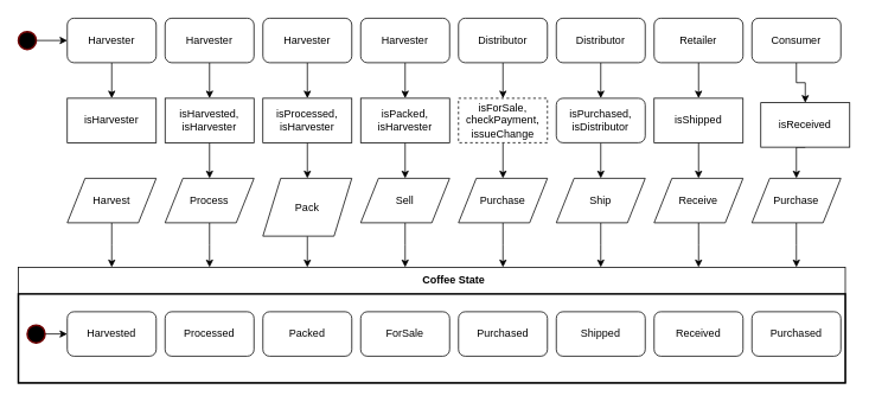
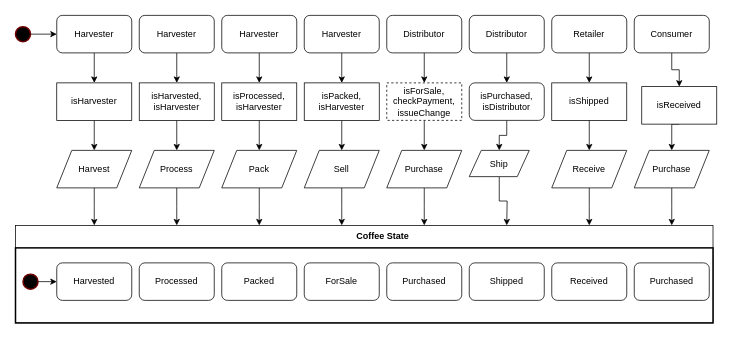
  <mxCell id="0" />
  <mxCell id="1" parent="0" />
  <mxCell id="2" value="" style="rounded=0;whiteSpace=wrap;html=1;" vertex="1" parent="1"><mxGeometry x="20" y="300" width="930" height="130" as="geometry" /></mxCell>
  <mxCell id="3" value="" style="rounded=0;whiteSpace=wrap;html=1;strokeWidth=2;" vertex="1" parent="1"><mxGeometry x="20" y="330" width="930" height="100" as="geometry" /></mxCell>
  <mxCell id="4" style="edgeStyle=orthogonalEdgeStyle;rounded=0;orthogonalLoop=1;jettySize=auto;html=1;exitX=0.5;exitY=1;exitDx=0;exitDy=0;entryX=0.5;entryY=0;entryDx=0;entryDy=0;" edge="1" parent="1" source="5" target="29"><mxGeometry relative="1" as="geometry" /></mxCell>
  <mxCell id="5" value="Harvester" style="rounded=1;whiteSpace=wrap;html=1;" vertex="1" parent="1"><mxGeometry x="75" y="20" width="100" height="50" as="geometry" /></mxCell>
  <mxCell id="6" style="edgeStyle=orthogonalEdgeStyle;rounded=0;orthogonalLoop=1;jettySize=auto;html=1;exitX=0.5;exitY=1;exitDx=0;exitDy=0;entryX=0.5;entryY=0;entryDx=0;entryDy=0;" edge="1" parent="1" source="7" target="33"><mxGeometry relative="1" as="geometry" /></mxCell>
  <mxCell id="7" value="Harvester" style="rounded=1;whiteSpace=wrap;html=1;" vertex="1" parent="1"><mxGeometry x="185" y="20" width="100" height="50" as="geometry" /></mxCell>
  <mxCell id="8" style="edgeStyle=orthogonalEdgeStyle;rounded=0;orthogonalLoop=1;jettySize=auto;html=1;exitX=0.5;exitY=1;exitDx=0;exitDy=0;entryX=0.5;entryY=0;entryDx=0;entryDy=0;" edge="1" parent="1" source="9" target="35"><mxGeometry relative="1" as="geometry" /></mxCell>
  <mxCell id="9" value="Harvester" style="rounded=1;whiteSpace=wrap;html=1;" vertex="1" parent="1"><mxGeometry x="295" y="20" width="100" height="50" as="geometry" /></mxCell>
  <mxCell id="10" style="edgeStyle=orthogonalEdgeStyle;rounded=0;orthogonalLoop=1;jettySize=auto;html=1;exitX=0.5;exitY=1;exitDx=0;exitDy=0;entryX=0.5;entryY=0;entryDx=0;entryDy=0;" edge="1" parent="1" source="11" target="37"><mxGeometry relative="1" as="geometry" /></mxCell>
  <mxCell id="11" value="Harvester" style="rounded=1;whiteSpace=wrap;html=1;" vertex="1" parent="1"><mxGeometry x="405" y="20" width="100" height="50" as="geometry" /></mxCell>
  <mxCell id="12" value="Harvested" style="rounded=1;whiteSpace=wrap;html=1;" vertex="1" parent="1"><mxGeometry x="75" y="350" width="100" height="50" as="geometry" /></mxCell>
  <mxCell id="13" value="Processed" style="rounded=1;whiteSpace=wrap;html=1;" vertex="1" parent="1"><mxGeometry x="185" y="350" width="100" height="50" as="geometry" /></mxCell>
  <mxCell id="14" value="Packed" style="rounded=1;whiteSpace=wrap;html=1;" vertex="1" parent="1"><mxGeometry x="295" y="350" width="100" height="50" as="geometry" /></mxCell>
  <mxCell id="15" value="ForSale" style="rounded=1;whiteSpace=wrap;html=1;" vertex="1" parent="1"><mxGeometry x="405" y="350" width="100" height="50" as="geometry" /></mxCell>
  <mxCell id="16" style="edgeStyle=orthogonalEdgeStyle;rounded=0;orthogonalLoop=1;jettySize=auto;html=1;exitX=0.5;exitY=1;exitDx=0;exitDy=0;entryX=0.5;entryY=0;entryDx=0;entryDy=0;" edge="1" parent="1" source="17" target="31"><mxGeometry relative="1" as="geometry" /></mxCell>
  <mxCell id="17" value="Distributor" style="rounded=1;whiteSpace=wrap;html=1;" vertex="1" parent="1"><mxGeometry x="515" y="20" width="100" height="50" as="geometry" /></mxCell>
  <mxCell id="18" value="Purchased" style="rounded=1;whiteSpace=wrap;html=1;" vertex="1" parent="1"><mxGeometry x="515" y="350" width="100" height="50" as="geometry" /></mxCell>
  <mxCell id="19" style="edgeStyle=orthogonalEdgeStyle;rounded=0;orthogonalLoop=1;jettySize=auto;html=1;exitX=0.5;exitY=1;exitDx=0;exitDy=0;entryX=0.5;entryY=0;entryDx=0;entryDy=0;" edge="1" parent="1" source="20" target="39"><mxGeometry relative="1" as="geometry" /></mxCell>
  <mxCell id="20" value="Distributor" style="rounded=1;whiteSpace=wrap;html=1;" vertex="1" parent="1"><mxGeometry x="625" y="20" width="100" height="50" as="geometry" /></mxCell>
  <mxCell id="21" value="Shipped" style="rounded=1;whiteSpace=wrap;html=1;" vertex="1" parent="1"><mxGeometry x="625" y="350" width="100" height="50" as="geometry" /></mxCell>
  <mxCell id="22" style="edgeStyle=orthogonalEdgeStyle;rounded=0;orthogonalLoop=1;jettySize=auto;html=1;exitX=0.5;exitY=1;exitDx=0;exitDy=0;entryX=0.5;entryY=0;entryDx=0;entryDy=0;" edge="1" parent="1" source="23" target="41"><mxGeometry relative="1" as="geometry" /></mxCell>
  <mxCell id="23" value="Retailer" style="rounded=1;whiteSpace=wrap;html=1;" vertex="1" parent="1"><mxGeometry x="735" y="20" width="100" height="50" as="geometry" /></mxCell>
  <mxCell id="24" value="Received" style="rounded=1;whiteSpace=wrap;html=1;" vertex="1" parent="1"><mxGeometry x="735" y="350" width="100" height="50" as="geometry" /></mxCell>
  <mxCell id="25" style="edgeStyle=orthogonalEdgeStyle;rounded=0;orthogonalLoop=1;jettySize=auto;html=1;exitX=0.5;exitY=1;exitDx=0;exitDy=0;" edge="1" parent="1" source="26" target="43"><mxGeometry relative="1" as="geometry" /></mxCell>
  <mxCell id="26" value="Consumer" style="rounded=1;whiteSpace=wrap;html=1;" vertex="1" parent="1"><mxGeometry x="845" y="20" width="100" height="50" as="geometry" /></mxCell>
  <mxCell id="27" value="Purchased" style="rounded=1;whiteSpace=wrap;html=1;" vertex="1" parent="1"><mxGeometry x="845" y="350" width="100" height="50" as="geometry" /></mxCell>
+ <mxCell id="28" style="edgeStyle=orthogonalEdgeStyle;rounded=0;orthogonalLoop=1;jettySize=auto;html=1;exitX=0.5;exitY=1;exitDx=0;exitDy=0;entryX=0.5;entryY=0;entryDx=0;entryDy=0;" edge="1" parent="1" source="29" target="45"><mxGeometry relative="1" as="geometry" /></mxCell>
  <mxCell id="29" value="isHarvester" style="rounded=0;whiteSpace=wrap;html=1;" vertex="1" parent="1"><mxGeometry x="75" y="110" width="100" height="50" as="geometry" /></mxCell>
  <mxCell id="30" style="edgeStyle=orthogonalEdgeStyle;rounded=0;orthogonalLoop=1;jettySize=auto;html=1;exitX=0.5;exitY=1;exitDx=0;exitDy=0;entryX=0.5;entryY=0;entryDx=0;entryDy=0;" edge="1" parent="1" source="31" target="53"><mxGeometry relative="1" as="geometry" /></mxCell>
  <mxCell id="31" value="isForSale, checkPayment, issueChange" style="rounded=0;whiteSpace=wrap;html=1;dashed=1;" vertex="1" parent="1"><mxGeometry x="515" y="110" width="100" height="50" as="geometry" /></mxCell>
  <mxCell id="32" style="edgeStyle=orthogonalEdgeStyle;rounded=0;orthogonalLoop=1;jettySize=auto;html=1;exitX=0.5;exitY=1;exitDx=0;exitDy=0;" edge="1" parent="1" source="33" target="47"><mxGeometry relative="1" as="geometry" /></mxCell>
  <mxCell id="33" value="isHarvested, isHarvester" style="rounded=0;whiteSpace=wrap;html=1;" vertex="1" parent="1"><mxGeometry x="185" y="110" width="100" height="50" as="geometry" /></mxCell>
  <mxCell id="34" style="edgeStyle=orthogonalEdgeStyle;rounded=0;orthogonalLoop=1;jettySize=auto;html=1;exitX=0.5;exitY=1;exitDx=0;exitDy=0;entryX=0.5;entryY=0;entryDx=0;entryDy=0;" edge="1" parent="1" source="35" target="49"><mxGeometry relative="1" as="geometry" /></mxCell>
  <mxCell id="35" value="isProcessed, isHarvester" style="rounded=0;whiteSpace=wrap;html=1;" vertex="1" parent="1"><mxGeometry x="295" y="110" width="100" height="50" as="geometry" /></mxCell>
  <mxCell id="36" style="edgeStyle=orthogonalEdgeStyle;rounded=0;orthogonalLoop=1;jettySize=auto;html=1;exitX=0.5;exitY=1;exitDx=0;exitDy=0;entryX=0.5;entryY=0;entryDx=0;entryDy=0;" edge="1" parent="1" source="37" target="51"><mxGeometry relative="1" as="geometry" /></mxCell>
  <mxCell id="37" value="isPacked, isHarvester" style="rounded=0;whiteSpace=wrap;html=1;" vertex="1" parent="1"><mxGeometry x="405" y="110" width="100" height="50" as="geometry" /></mxCell>
  <mxCell id="38" style="edgeStyle=orthogonalEdgeStyle;rounded=0;orthogonalLoop=1;jettySize=auto;html=1;exitX=0.5;exitY=1;exitDx=0;exitDy=0;entryX=0.5;entryY=0;entryDx=0;entryDy=0;" edge="1" parent="1" source="39" target="55"><mxGeometry relative="1" as="geometry" /></mxCell>
  <mxCell id="39" value="isPurchased, isDistributor" style="whiteSpace=wrap;html=1;rounded=1;" vertex="1" parent="1"><mxGeometry x="625" y="110" width="100" height="50" as="geometry" /></mxCell>
  <mxCell id="40" style="edgeStyle=orthogonalEdgeStyle;rounded=0;orthogonalLoop=1;jettySize=auto;html=1;exitX=0.5;exitY=1;exitDx=0;exitDy=0;entryX=0.5;entryY=0;entryDx=0;entryDy=0;" edge="1" parent="1" source="41" target="57"><mxGeometry relative="1" as="geometry" /></mxCell>
  <mxCell id="41" value="isShipped&lt;span style=&quot;color: rgba(0 , 0 , 0 , 0) ; font-family: monospace ; font-size: 0px&quot;&gt;%3CmxGraphModel%3E%3Croot%3E%3CmxCell%20id%3D%220%22%2F%3E%3CmxCell%20id%3D%221%22%20parent%3D%220%22%2F%3E%3CmxCell%20id%3D%222%22%20value%3D%22isForSale%22%20style%3D%22rounded%3D0%3BwhiteSpace%3Dwrap%3Bhtml%3D1%3B%22%20vertex%3D%221%22%20parent%3D%221%22%3E%3CmxGeometry%20x%3D%22505%22%20y%3D%22580%22%20width%3D%22100%22%20height%3D%2250%22%20as%3D%22geometry%22%2F%3E%3C%2FmxCell%3E%3C%2Froot%3E%3C%2FmxGraphModel%3E&lt;/span&gt;" style="rounded=0;whiteSpace=wrap;html=1;" vertex="1" parent="1"><mxGeometry x="735" y="110" width="100" height="50" as="geometry" /></mxCell>
  <mxCell id="42" style="edgeStyle=orthogonalEdgeStyle;rounded=0;orthogonalLoop=1;jettySize=auto;html=1;exitX=0.5;exitY=1;exitDx=0;exitDy=0;entryX=0.5;entryY=0;entryDx=0;entryDy=0;" edge="1" parent="1" source="43" target="59"><mxGeometry relative="1" as="geometry" /></mxCell>
  <mxCell id="43" value="isReceived" style="rounded=0;whiteSpace=wrap;html=1;" vertex="1" parent="1"><mxGeometry x="855" y="115" width="100" height="50" as="geometry" /></mxCell>
  <mxCell id="44" style="edgeStyle=orthogonalEdgeStyle;rounded=0;orthogonalLoop=1;jettySize=auto;html=1;exitX=0.5;exitY=1;exitDx=0;exitDy=0;" edge="1" parent="1" source="45"><mxGeometry relative="1" as="geometry"><mxPoint x="125" y="300" as="targetPoint" /></mxGeometry></mxCell>
  <mxCell id="45" value="Harvest" style="shape=parallelogram;perimeter=parallelogramPerimeter;whiteSpace=wrap;html=1;" vertex="1" parent="1"><mxGeometry x="75" y="200" width="100" height="50" as="geometry" /></mxCell>
  <mxCell id="46" style="edgeStyle=orthogonalEdgeStyle;rounded=0;orthogonalLoop=1;jettySize=auto;html=1;exitX=0.5;exitY=1;exitDx=0;exitDy=0;" edge="1" parent="1" source="47"><mxGeometry relative="1" as="geometry"><mxPoint x="235" y="300" as="targetPoint" /></mxGeometry></mxCell>
  <mxCell id="47" value="Process" style="shape=parallelogram;perimeter=parallelogramPerimeter;whiteSpace=wrap;html=1;" vertex="1" parent="1"><mxGeometry x="185" y="200" width="100" height="50" as="geometry" /></mxCell>
  <mxCell id="48" style="edgeStyle=orthogonalEdgeStyle;rounded=0;orthogonalLoop=1;jettySize=auto;html=1;exitX=0.5;exitY=1;exitDx=0;exitDy=0;" edge="1" parent="1" source="49"><mxGeometry relative="1" as="geometry"><mxPoint x="345" y="300" as="targetPoint" /></mxGeometry></mxCell>
- <mxCell id="49" value="Pack" style="shape=parallelogram;perimeter=parallelogramPerimeter;whiteSpace=wrap;html=1;" vertex="1" parent="1"><mxGeometry x="295" y="200" width="100" height="65" as="geometry" /></mxCell>
+ <mxCell id="49" value="Pack" style="shape=parallelogram;perimeter=parallelogramPerimeter;whiteSpace=wrap;html=1;" vertex="1" parent="1"><mxGeometry x="295" y="200" width="100" height="50" as="geometry" /></mxCell>
  <mxCell id="50" style="edgeStyle=orthogonalEdgeStyle;rounded=0;orthogonalLoop=1;jettySize=auto;html=1;exitX=0.5;exitY=1;exitDx=0;exitDy=0;" edge="1" parent="1" source="51"><mxGeometry relative="1" as="geometry"><mxPoint x="455" y="300" as="targetPoint" /></mxGeometry></mxCell>
  <mxCell id="51" value="Sell" style="shape=parallelogram;perimeter=parallelogramPerimeter;whiteSpace=wrap;html=1;" vertex="1" parent="1"><mxGeometry x="405" y="200" width="100" height="50" as="geometry" /></mxCell>
  <mxCell id="52" style="edgeStyle=orthogonalEdgeStyle;rounded=0;orthogonalLoop=1;jettySize=auto;html=1;exitX=0.5;exitY=1;exitDx=0;exitDy=0;" edge="1" parent="1" source="53"><mxGeometry relative="1" as="geometry"><mxPoint x="565" y="300" as="targetPoint" /></mxGeometry></mxCell>
  <mxCell id="53" value="Purchase" style="shape=parallelogram;perimeter=parallelogramPerimeter;whiteSpace=wrap;html=1;" vertex="1" parent="1"><mxGeometry x="515" y="200" width="100" height="50" as="geometry" /></mxCell>
  <mxCell id="54" style="edgeStyle=orthogonalEdgeStyle;rounded=0;orthogonalLoop=1;jettySize=auto;html=1;exitX=0.5;exitY=1;exitDx=0;exitDy=0;" edge="1" parent="1" source="55"><mxGeometry relative="1" as="geometry"><mxPoint x="675" y="300" as="targetPoint" /></mxGeometry></mxCell>
- <mxCell id="55" value="Ship" style="shape=parallelogram;perimeter=parallelogramPerimeter;whiteSpace=wrap;html=1;" vertex="1" parent="1"><mxGeometry x="625" y="200" width="100" height="50" as="geometry" /></mxCell>
+ <mxCell id="55" value="Ship" style="shape=parallelogram;perimeter=parallelogramPerimeter;whiteSpace=wrap;html=1;" vertex="1" parent="1"><mxGeometry x="625" y="200" width="80" height="35" as="geometry" /></mxCell>
  <mxCell id="56" style="edgeStyle=orthogonalEdgeStyle;rounded=0;orthogonalLoop=1;jettySize=auto;html=1;exitX=0.5;exitY=1;exitDx=0;exitDy=0;" edge="1" parent="1" source="57"><mxGeometry relative="1" as="geometry"><mxPoint x="785" y="300" as="targetPoint" /></mxGeometry></mxCell>
  <mxCell id="57" value="Receive" style="shape=parallelogram;perimeter=parallelogramPerimeter;whiteSpace=wrap;html=1;" vertex="1" parent="1"><mxGeometry x="735" y="200" width="100" height="50" as="geometry" /></mxCell>
  <mxCell id="58" style="edgeStyle=orthogonalEdgeStyle;rounded=0;orthogonalLoop=1;jettySize=auto;html=1;exitX=0.5;exitY=1;exitDx=0;exitDy=0;" edge="1" parent="1" source="59"><mxGeometry relative="1" as="geometry"><mxPoint x="895" y="300" as="targetPoint" /></mxGeometry></mxCell>
  <mxCell id="59" value="Purchase" style="shape=parallelogram;perimeter=parallelogramPerimeter;whiteSpace=wrap;html=1;" vertex="1" parent="1"><mxGeometry x="845" y="200" width="100" height="50" as="geometry" /></mxCell>
  <mxCell id="60" value="&lt;b&gt;Coffee State&lt;/b&gt;" style="text;html=1;strokeColor=none;fillColor=none;align=center;verticalAlign=middle;whiteSpace=wrap;rounded=0;" vertex="1" parent="1"><mxGeometry x="430" y="300" width="160" height="30" as="geometry" /></mxCell>
  <mxCell id="61" style="edgeStyle=orthogonalEdgeStyle;rounded=0;orthogonalLoop=1;jettySize=auto;html=1;exitX=1;exitY=0.5;exitDx=0;exitDy=0;exitPerimeter=0;entryX=0;entryY=0.5;entryDx=0;entryDy=0;" edge="1" parent="1" source="62" target="5"><mxGeometry relative="1" as="geometry" /></mxCell>
  <mxCell id="62" value="" style="verticalLabelPosition=bottom;verticalAlign=top;html=1;shape=mxgraph.flowchart.on-page_reference;strokeWidth=2;strokeColor=#6F0000;fontColor=#ffffff;fillColor=#000000;" vertex="1" parent="1"><mxGeometry x="20" y="35" width="20" height="20" as="geometry" /></mxCell>
  <mxCell id="63" style="edgeStyle=orthogonalEdgeStyle;rounded=0;orthogonalLoop=1;jettySize=auto;html=1;exitX=1;exitY=0.5;exitDx=0;exitDy=0;exitPerimeter=0;entryX=0;entryY=0.5;entryDx=0;entryDy=0;" edge="1" parent="1" source="64" target="12"><mxGeometry relative="1" as="geometry" /></mxCell>
  <mxCell id="64" value="" style="verticalLabelPosition=bottom;verticalAlign=top;html=1;shape=mxgraph.flowchart.on-page_reference;strokeWidth=2;strokeColor=#6F0000;fontColor=#ffffff;fillColor=#000000;" vertex="1" parent="1"><mxGeometry x="30" y="365" width="20" height="20" as="geometry" /></mxCell>
